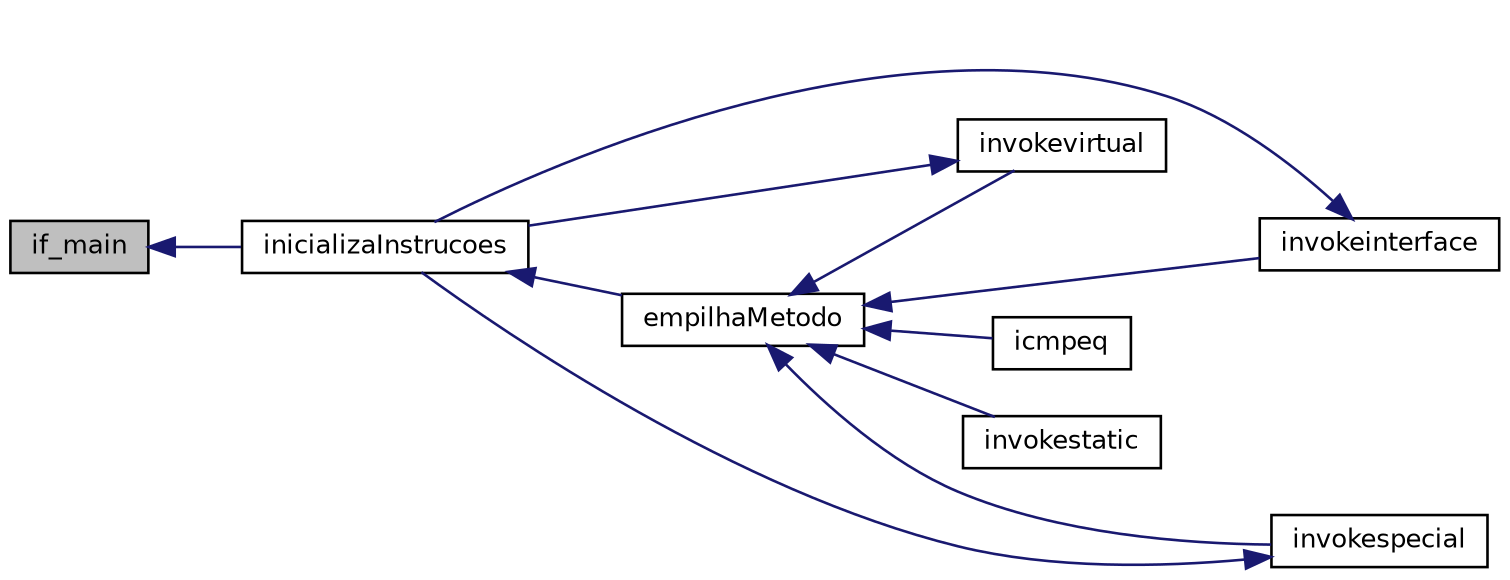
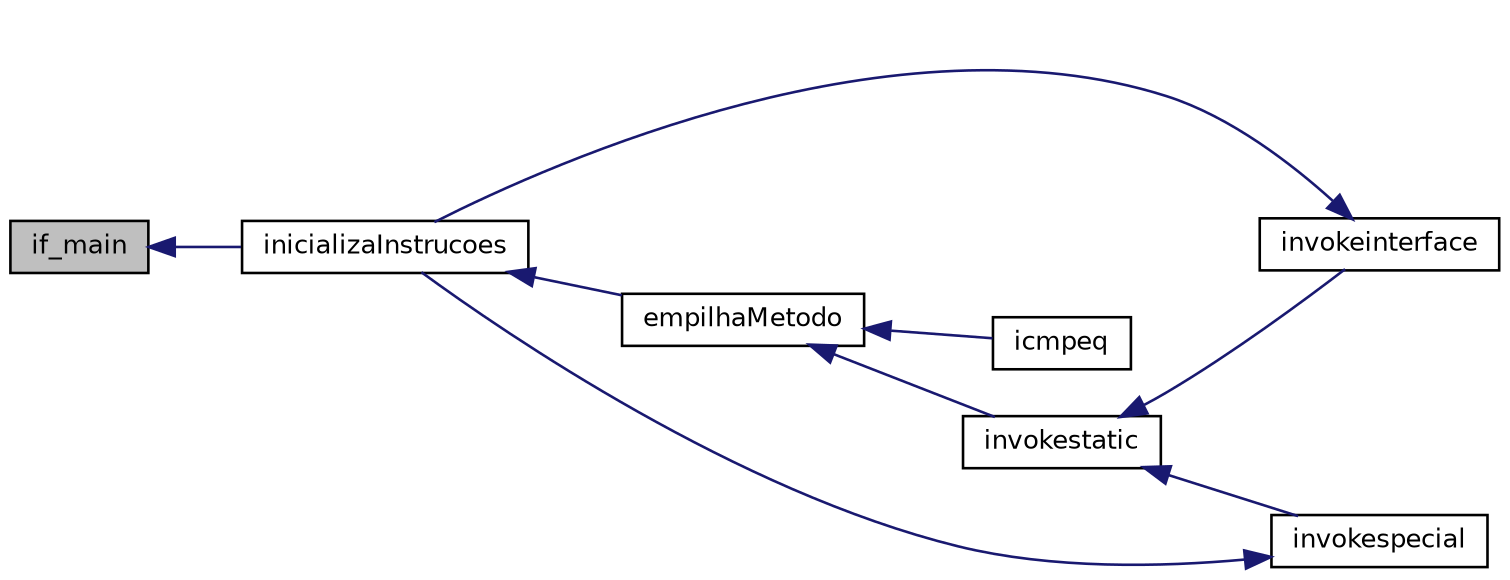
  digraph {
    rankdir=LR
    node [color=black fillcolor=white fontname=Helvetica fontsize=10 shape=record style=filled]
    edge [color=midnightblue dir=back fontname=Helvetica fontsize=10 labelfontname=Helvetica labelfontsize=10 style=solid]
    n1 [fillcolor=grey75 fontcolor=black height=0.2 label=if_main width=0.4]
    n2 [height=0.2 label=inicializaInstrucoes width=0.4]
    n3 [height=0.2 label=empilhaMetodo width=0.4]
-   n4 [height=0.2 label=invokevirtual width=0.4]
    n5 [height=0.2 label=invokespecial width=0.4]
    n6 [height=0.2 label=invokestatic width=0.4]
    n7 [height=0.2 label=invokeinterface width=0.4]
    n8 [height=0.2 label=icmpeq width=0.4]
    n1 -> n2
    n2 -> n3
-   n3 -> n4
-   n3 -> n5
+   n6 -> n5
    n3 -> n6
-   n3 -> n7
+   n6 -> n7
    n3 -> n8
-   n4 -> n2
    n5 -> n2
    n7 -> n2
  }
